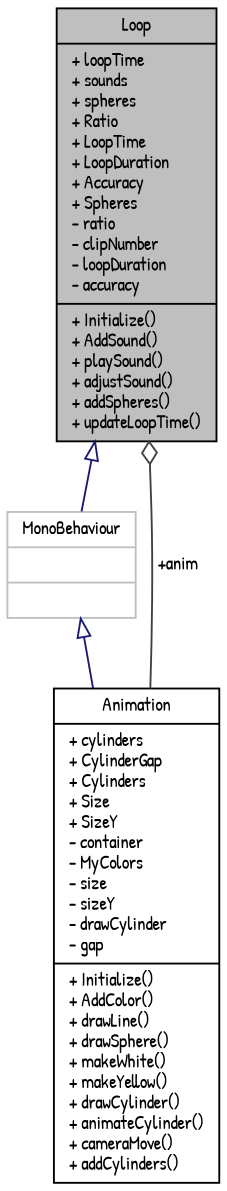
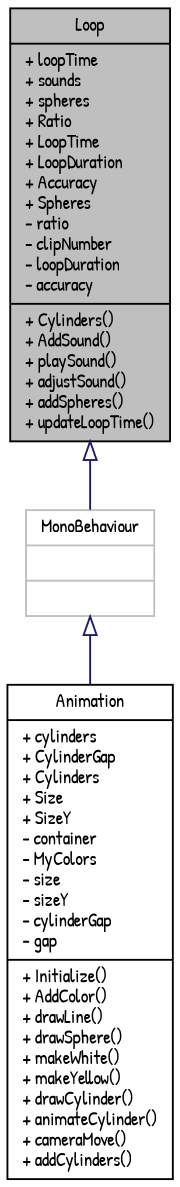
  digraph {
    fontname="Patrick Hand"
    node [color=black fillcolor=white fontname="Patrick Hand" fontsize=10 shape=record style=filled]
    edge [arrowtail=onormal color=midnightblue dir=back fontname="Patrick Hand" fontsize=10 labelfontname=Helvetica labelfontsize=10 style=solid]
-   n1 [fillcolor=grey75 fontcolor=black height=0.2 label="{Loop\n|+ loopTime\l+ sounds\l+ spheres\l+ Ratio\l+ LoopTime\l+ LoopDuration\l+ Accuracy\l+ Spheres\l- ratio\l- clipNumber\l- loopDuration\l- accuracy\l|+ Initialize()\l+ AddSound()\l+ playSound()\l+ adjustSound()\l+ addSpheres()\l+ updateLoopTime()\l}" width=0.4]
+   n1 [fillcolor=grey75 fontcolor=black height=0.2 label="{Loop\n|+ loopTime\l+ sounds\l+ spheres\l+ Ratio\l+ LoopTime\l+ LoopDuration\l+ Accuracy\l+ Spheres\l- ratio\l- clipNumber\l- loopDuration\l- accuracy\l|+ Cylinders()\l+ AddSound()\l+ playSound()\l+ adjustSound()\l+ addSpheres()\l+ updateLoopTime()\l}" width=0.4]
    n2 [color=grey75 height=0.2 label="{MonoBehaviour\n||}" width=0.4]
-   n3 [height=0.2 label="{Animation\n|+ cylinders\l+ CylinderGap\l+ Cylinders\l+ Size\l+ SizeY\l- container\l- MyColors\l- size\l- sizeY\l- drawCylinder\l- gap\l|+ Initialize()\l+ AddColor()\l+ drawLine()\l+ drawSphere()\l+ makeWhite()\l+ makeYellow()\l+ drawCylinder()\l+ animateCylinder()\l+ cameraMove()\l+ addCylinders()\l}" width=0.4]
+   n3 [height=0.2 label="{Animation\n|+ cylinders\l+ CylinderGap\l+ Cylinders\l+ Size\l+ SizeY\l- container\l- MyColors\l- size\l- sizeY\l- cylinderGap\l- gap\l|+ Initialize()\l+ AddColor()\l+ drawLine()\l+ drawSphere()\l+ makeWhite()\l+ makeYellow()\l+ drawCylinder()\l+ animateCylinder()\l+ cameraMove()\l+ addCylinders()\l}" width=0.4]
    n1 -> n2
    n2 -> n3
-   n3 -> n1 [arrowhead=odiamond color=grey25 label=" +anim" arrowtail="" dir=""]
  }
